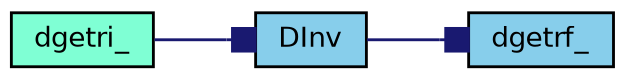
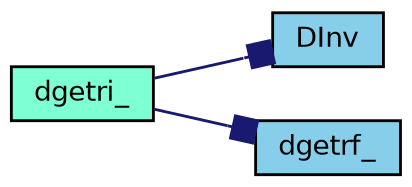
  digraph {
    rankdir=LR
    node [color=black fillcolor=skyblue fontname=Helvetica fontsize=10 shape=record style=filled]
    edge [arrowhead=box color=midnightblue fontname=Helvetica fontsize=10 labelfontname=Helvetica labelfontsize=10 style=solid]
    n1 [fontcolor=black height=0.2 label=DInv width=0.4]
    n2 [height=0.2 label=dgetrf_ width=0.4]
    n3 [fillcolor=aquamarine height=0.2 label=dgetri_ width=0.4]
-   n1 -> n2
+   n3 -> n2
    n3 -> n1
  }
